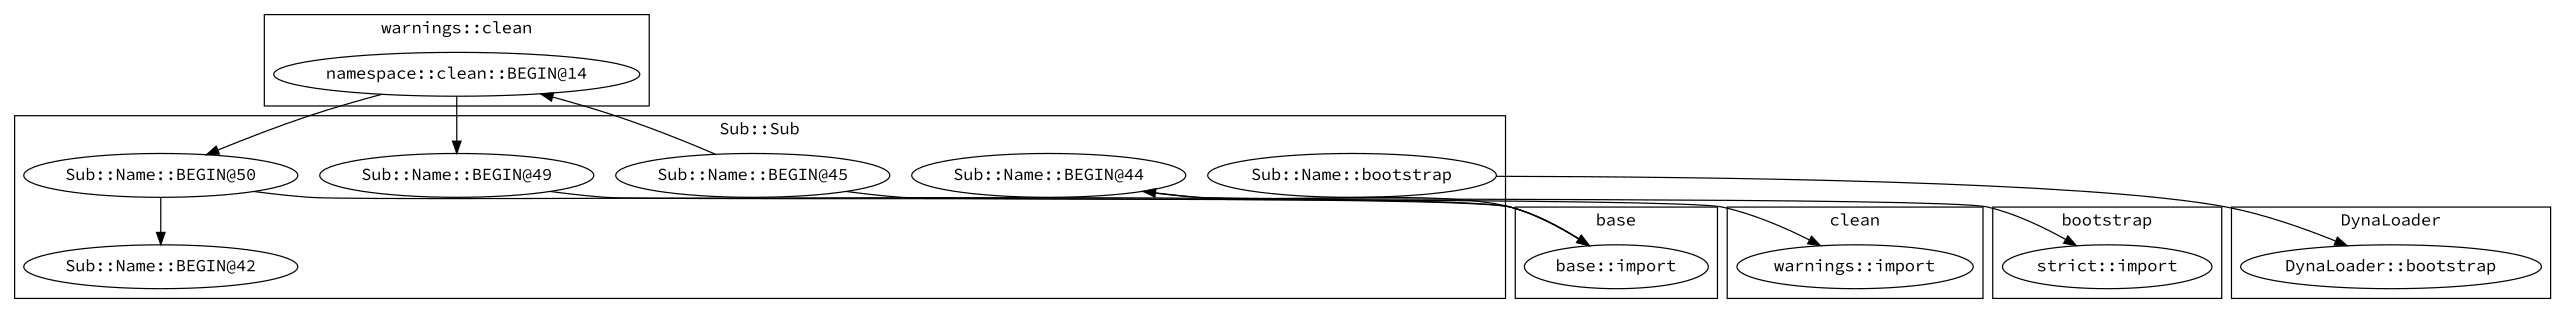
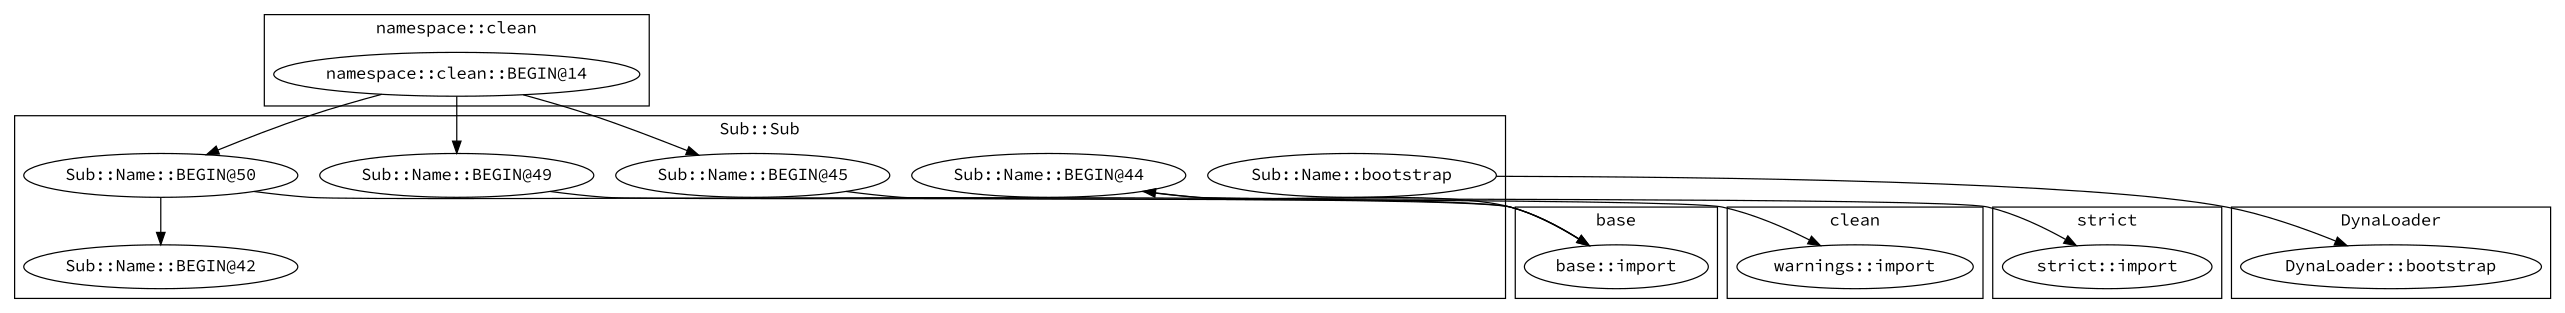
  digraph {
    fontname="Source Code Pro"
    node [fontname="Source Code Pro"]
    edge [fontname="Source Code Pro"]
    "warnings::import"
    "DynaLoader::bootstrap"
    "base::import"
    "strict::import"
    "Sub::Name::BEGIN@45"
    "Sub::Name::BEGIN@44"
    "Sub::Name::BEGIN@42"
    "Sub::Name::bootstrap"
    "Sub::Name::BEGIN@50"
    "Sub::Name::BEGIN@49"
    "namespace::clean::BEGIN@14"
    subgraph cluster_1 {
      label=clean
      "warnings::import"
    }
    subgraph cluster_2 {
      label=DynaLoader
      "DynaLoader::bootstrap"
    }
    subgraph cluster_3 {
      label=base
      "base::import"
    }
    subgraph cluster_4 {
-     label=bootstrap
+     label="strict"
      "strict::import"
    }
    subgraph cluster_5 {
      label="Sub::Sub"
      "Sub::Name::BEGIN@45"
      "Sub::Name::BEGIN@44"
      "Sub::Name::BEGIN@42"
      "Sub::Name::bootstrap"
      "Sub::Name::BEGIN@50"
      "Sub::Name::BEGIN@49"
    }
    subgraph cluster_6 {
-     label="warnings::clean"
+     label="namespace::clean"
      "namespace::clean::BEGIN@14"
    }
    "base::import" -> "Sub::Name::BEGIN@44"
    "Sub::Name::BEGIN@45" -> "warnings::import"
    "Sub::Name::BEGIN@44" -> "strict::import"
    "Sub::Name::bootstrap" -> "DynaLoader::bootstrap"
    "Sub::Name::BEGIN@50" -> "base::import"
    "Sub::Name::BEGIN@50" -> "Sub::Name::BEGIN@42"
    "Sub::Name::BEGIN@49" -> "base::import"
-   "Sub::Name::BEGIN@45" -> "namespace::clean::BEGIN@14"
+   "namespace::clean::BEGIN@14" -> "Sub::Name::BEGIN@45"
    "namespace::clean::BEGIN@14" -> "Sub::Name::BEGIN@50"
    "namespace::clean::BEGIN@14" -> "Sub::Name::BEGIN@49"
  }
